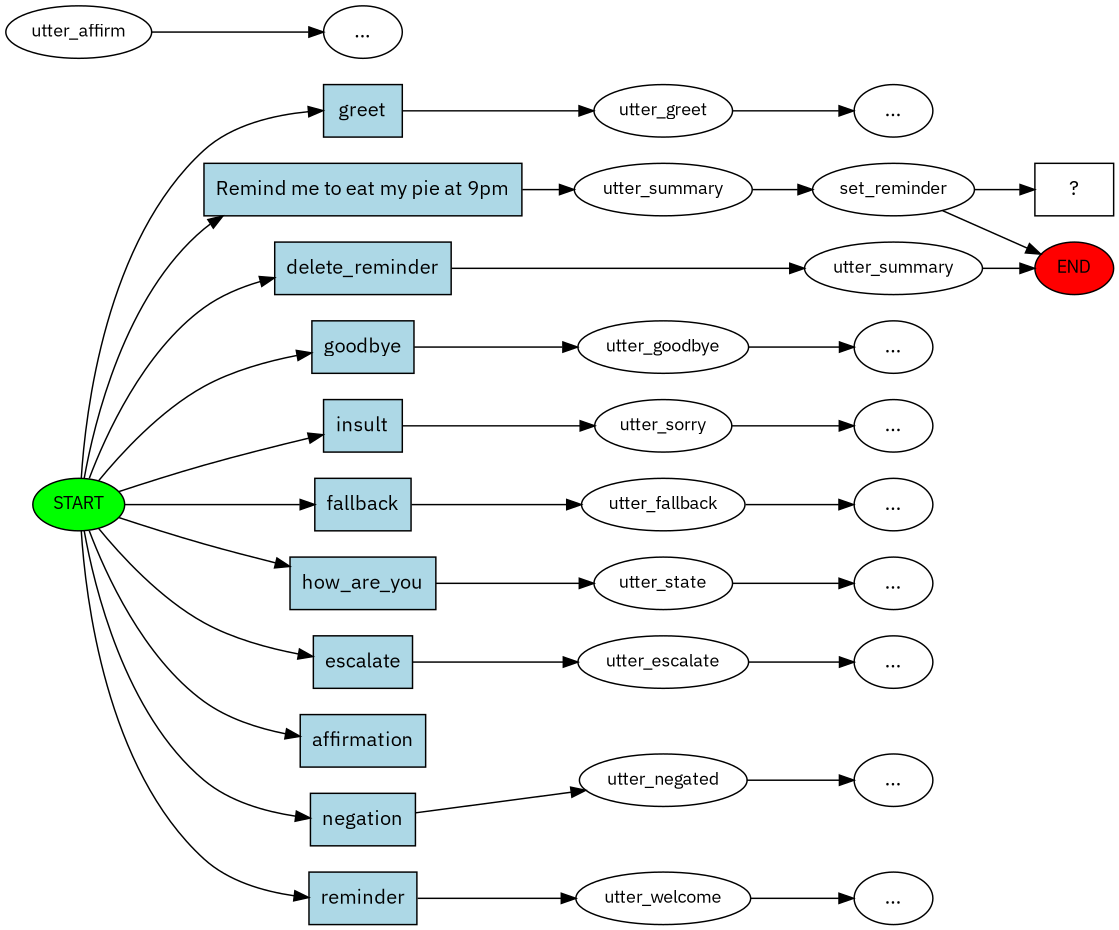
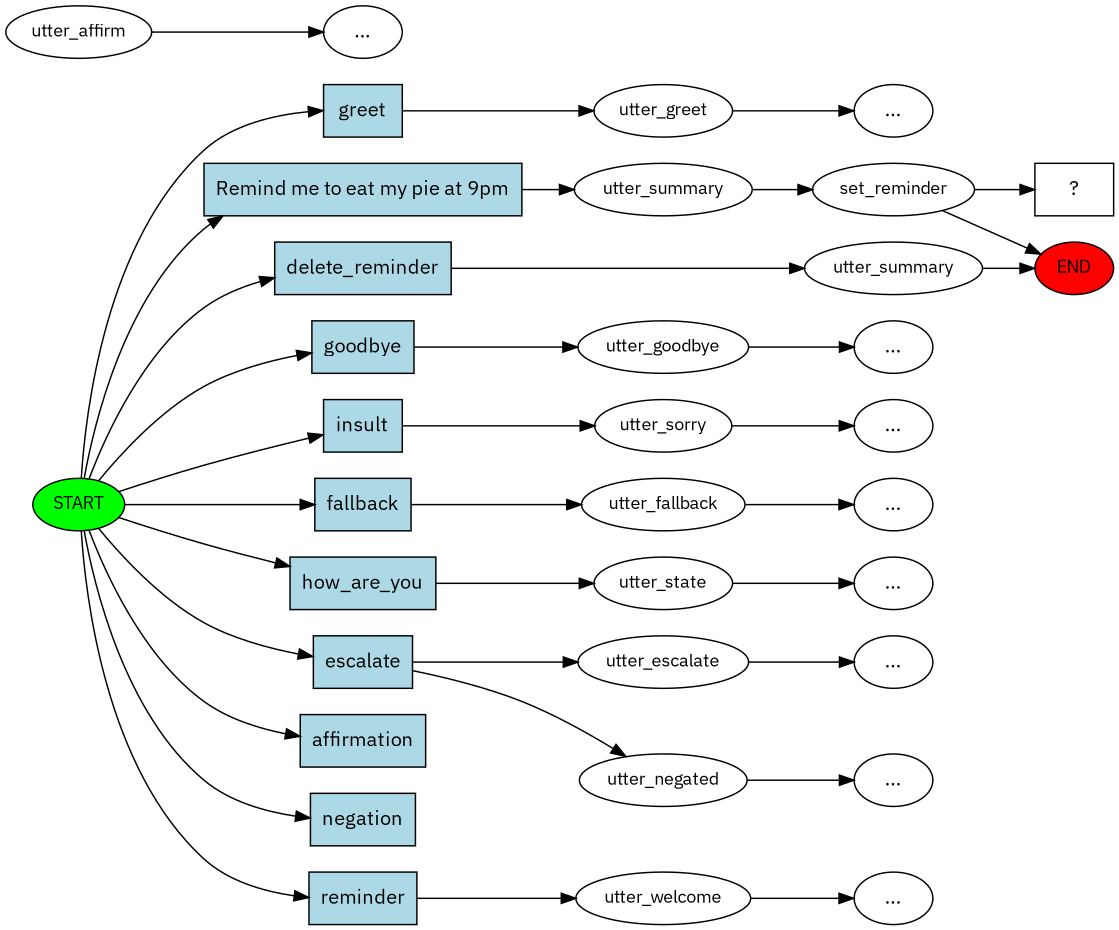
  digraph {
    fontname="IBM Plex Sans"
    rankdir=LR
    node [fontname="IBM Plex Sans"]
    edge [fontname="IBM Plex Sans"]
    n1 [fillcolor=green fontsize=12 label=START style=filled]
    n2 [fillcolor=lightblue label=greet shape=rect style=filled]
    n3 [fillcolor=lightblue label="Remind me to eat my pie at 9pm" shape=rect style=filled]
    n4 [fillcolor=lightblue label=delete_reminder shape=rect style=filled]
    n5 [fillcolor=lightblue label=goodbye shape=rect style=filled]
    n6 [fillcolor=lightblue label=insult shape=rect style=filled]
    n7 [fillcolor=lightblue label=fallback shape=rect style=filled]
    n8 [fillcolor=lightblue label=how_are_you shape=rect style=filled]
    n9 [fillcolor=lightblue label=escalate shape=rect style=filled]
    n10 [fillcolor=lightblue label=affirmation shape=rect style=filled]
    n11 [fillcolor=lightblue label=negation shape=rect style=filled]
    n12 [fillcolor=lightblue label=reminder shape=rect style=filled]
    n13 [fontsize=12 label=utter_greet]
    n14 [fontsize=12 label=utter_summary]
    n15 [fontsize=12 label=utter_summary]
    n16 [fontsize=12 label=utter_goodbye]
    n17 [fontsize=12 label=utter_sorry]
    n18 [fontsize=12 label=utter_fallback]
    n19 [fontsize=12 label=utter_state]
    n20 [fontsize=12 label=utter_escalate]
    n21 [fontsize=12 label=utter_negated]
    n22 [fontsize=12 label=utter_welcome]
    n23 [fillcolor=red fontsize=12 label=END style=filled]
    n24 [label="..."]
    n25 [fontsize=12 label=set_reminder]
    n26 [label="  ?  " shape=rect]
    n27 [label="..."]
    n28 [label="..."]
    n29 [label="..."]
    n30 [label="..."]
    n31 [label="..."]
    n32 [fontsize=12 label=utter_affirm]
    n33 [label="..."]
    n34 [label="..."]
    n35 [label="..."]
    n1 -> n2
    n1 -> n3
    n1 -> n4
    n1 -> n5
    n1 -> n6
    n1 -> n7
    n1 -> n8
    n1 -> n9
    n1 -> n10
    n1 -> n11
    n1 -> n12
    n2 -> n13
    n3 -> n14
    n4 -> n15
    n5 -> n16
    n6 -> n17
    n7 -> n18
    n8 -> n19
    n9 -> n20
-   n11 -> n21
+   n9 -> n21
    n12 -> n22
    n13 -> n24
    n14 -> n25
    n15 -> n23
    n16 -> n27
    n17 -> n28
    n18 -> n29
    n19 -> n30
    n20 -> n31
    n21 -> n34
    n22 -> n35
    n25 -> n23
    n25 -> n26
    n32 -> n33
  }
